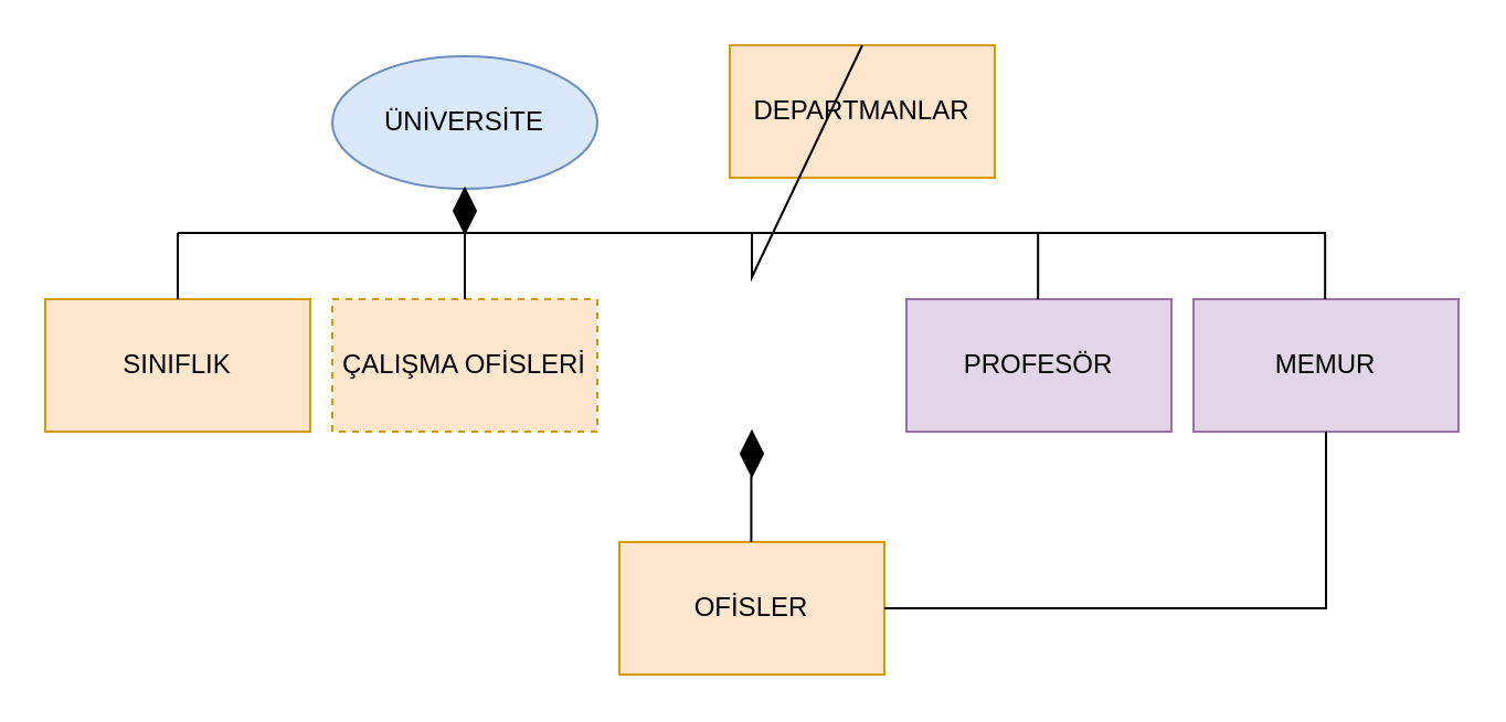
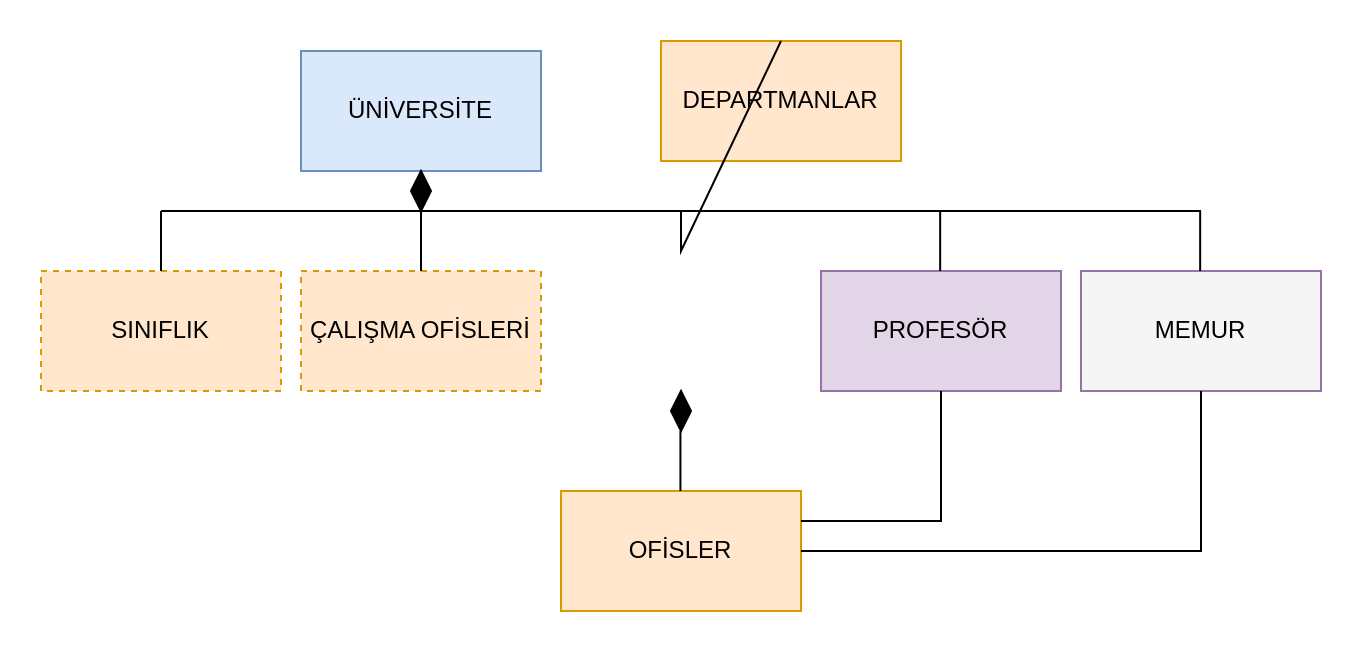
  <mxCell id="0" />
  <mxCell id="1" parent="0" />
- <mxCell id="2" value="ÜNİVERSİTE" style="ellipse;whiteSpace=wrap;html=1;fillColor=#dae8fc;strokeColor=#6c8ebf;" parent="1" vertex="1"><mxGeometry x="150" y="25" width="120" height="60" as="geometry" /></mxCell>
+ <mxCell id="2" value="ÜNİVERSİTE" style="rounded=0;whiteSpace=wrap;html=1;fillColor=#dae8fc;strokeColor=#6c8ebf;" parent="1" vertex="1"><mxGeometry x="150" y="25" width="120" height="60" as="geometry" /></mxCell>
  <mxCell id="3" value="DEPARTMANLAR" style="rounded=0;whiteSpace=wrap;html=1;fillColor=#ffe6cc;strokeColor=#d79b00;" parent="1" vertex="1"><mxGeometry x="330" y="20" width="120" height="60" as="geometry" /></mxCell>
  <mxCell id="4" value="ÇALIŞMA OFİSLERİ" style="rounded=0;whiteSpace=wrap;html=1;fillColor=#ffe6cc;strokeColor=#d79b00;dashed=1;" parent="1" vertex="1"><mxGeometry x="150" y="135" width="120" height="60" as="geometry" /></mxCell>
- <mxCell id="5" value="SINIFLIK" style="rounded=0;whiteSpace=wrap;html=1;fillColor=#ffe6cc;strokeColor=#d79b00;" parent="1" vertex="1"><mxGeometry x="20" y="135" width="120" height="60" as="geometry" /></mxCell>
+ <mxCell id="5" value="SINIFLIK" style="rounded=0;whiteSpace=wrap;html=1;fillColor=#ffe6cc;strokeColor=#d79b00;dashed=1;" parent="1" vertex="1"><mxGeometry x="20" y="135" width="120" height="60" as="geometry" /></mxCell>
  <mxCell id="6" value="" style="endArrow=none;html=1;rounded=0;" parent="1" edge="1"><mxGeometry width="50" height="50" relative="1" as="geometry"><mxPoint x="600" y="105" as="sourcePoint" /><mxPoint x="80" y="105" as="targetPoint" /></mxGeometry></mxCell>
  <mxCell id="7" value="" style="endArrow=none;html=1;rounded=0;entryX=0.5;entryY=1;entryDx=0;entryDy=0;exitX=0.5;exitY=0;exitDx=0;exitDy=0;startArrow=none;" parent="1" source="14" target="2" edge="1"><mxGeometry width="50" height="50" relative="1" as="geometry"><mxPoint x="174" y="125" as="sourcePoint" /><mxPoint x="224" y="75" as="targetPoint" /></mxGeometry></mxCell>
- <mxCell id="8" value="MEMUR" style="rounded=0;whiteSpace=wrap;html=1;fillColor=#e1d5e7;strokeColor=#9673a6;" parent="1" vertex="1"><mxGeometry x="540" y="135" width="120" height="60" as="geometry" /></mxCell>
+ <mxCell id="8" value="MEMUR" style="rounded=0;whiteSpace=wrap;html=1;fillColor=#f5f5f5;strokeColor=#9673a6;" parent="1" vertex="1"><mxGeometry x="540" y="135" width="120" height="60" as="geometry" /></mxCell>
  <mxCell id="9" value="PROFESÖR" style="rounded=0;whiteSpace=wrap;html=1;fillColor=#e1d5e7;strokeColor=#9673a6;" parent="1" vertex="1"><mxGeometry x="410" y="135" width="120" height="60" as="geometry" /></mxCell>
  <mxCell id="10" value="OFİSLER" style="rounded=0;whiteSpace=wrap;html=1;fillColor=#ffe6cc;strokeColor=#d79b00;" parent="1" vertex="1"><mxGeometry x="280" y="245" width="120" height="60" as="geometry" /></mxCell>
  <mxCell id="11" value="" style="endArrow=none;html=1;rounded=0;exitX=0.5;exitY=0;exitDx=0;exitDy=0;" parent="1" source="5" edge="1"><mxGeometry width="50" height="50" relative="1" as="geometry"><mxPoint x="220" y="145" as="sourcePoint" /><mxPoint x="80" y="105" as="targetPoint" /></mxGeometry></mxCell>
  <mxCell id="12" value="" style="endArrow=none;html=1;rounded=0;exitX=0.5;exitY=0;exitDx=0;exitDy=0;" parent="1" source="3" edge="1"><mxGeometry width="50" height="50" relative="1" as="geometry"><mxPoint x="90" y="145" as="sourcePoint" /><mxPoint x="340" y="105" as="targetPoint" /><Array as="points"><mxPoint x="340" y="125" /></Array></mxGeometry></mxCell>
  <mxCell id="13" value="" style="endArrow=none;html=1;rounded=0;entryX=0.5;entryY=1;entryDx=0;entryDy=0;exitX=0.5;exitY=0;exitDx=0;exitDy=0;" parent="1" source="4" target="14" edge="1"><mxGeometry width="50" height="50" relative="1" as="geometry"><mxPoint x="210" y="135" as="sourcePoint" /><mxPoint x="210" y="85" as="targetPoint" /></mxGeometry></mxCell>
  <mxCell id="14" value="" style="rhombus;whiteSpace=wrap;html=1;fillColor=#000000;" parent="1" vertex="1"><mxGeometry x="205" y="85" width="10" height="20" as="geometry" /></mxCell>
  <mxCell id="15" value="" style="rhombus;whiteSpace=wrap;html=1;fillColor=#000000;" parent="1" vertex="1"><mxGeometry x="335" y="195" width="10" height="20" as="geometry" /></mxCell>
  <mxCell id="16" value="" style="endArrow=none;html=1;rounded=0;exitX=0.5;exitY=0;exitDx=0;exitDy=0;" parent="1" edge="1"><mxGeometry width="50" height="50" relative="1" as="geometry"><mxPoint x="339.71" y="245" as="sourcePoint" /><mxPoint x="339.71" y="215" as="targetPoint" /><Array as="points"><mxPoint x="339.71" y="235" /></Array></mxGeometry></mxCell>
  <mxCell id="17" value="" style="endArrow=none;html=1;rounded=0;exitX=0.5;exitY=0;exitDx=0;exitDy=0;" parent="1" edge="1"><mxGeometry width="50" height="50" relative="1" as="geometry"><mxPoint x="469.58" y="135" as="sourcePoint" /><mxPoint x="469.58" y="105" as="targetPoint" /><Array as="points"><mxPoint x="469.58" y="125" /></Array></mxGeometry></mxCell>
  <mxCell id="18" value="" style="endArrow=none;html=1;rounded=0;exitX=0.5;exitY=0;exitDx=0;exitDy=0;" parent="1" edge="1"><mxGeometry width="50" height="50" relative="1" as="geometry"><mxPoint x="599.58" y="135" as="sourcePoint" /><mxPoint x="599.58" y="105" as="targetPoint" /><Array as="points"><mxPoint x="599.58" y="125" /></Array></mxGeometry></mxCell>
+ <mxCell id="19" value="" style="endArrow=none;html=1;rounded=0;exitX=1;exitY=0.25;exitDx=0;exitDy=0;entryX=0.5;entryY=1;entryDx=0;entryDy=0;" parent="1" source="10" target="9" edge="1"><mxGeometry width="50" height="50" relative="1" as="geometry"><mxPoint x="440" y="215" as="sourcePoint" /><mxPoint x="490" y="165" as="targetPoint" /><Array as="points"><mxPoint x="470" y="260" /></Array></mxGeometry></mxCell>
  <mxCell id="20" value="" style="endArrow=none;html=1;rounded=0;exitX=1;exitY=0.5;exitDx=0;exitDy=0;entryX=0.5;entryY=1;entryDx=0;entryDy=0;" parent="1" source="10" edge="1"><mxGeometry width="50" height="50" relative="1" as="geometry"><mxPoint x="530" y="260" as="sourcePoint" /><mxPoint x="600" y="195" as="targetPoint" /><Array as="points"><mxPoint x="600" y="275" /></Array></mxGeometry></mxCell>
